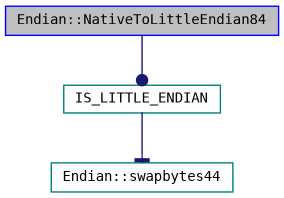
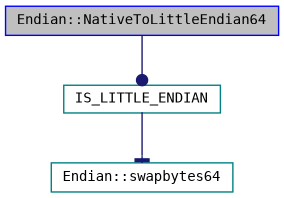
  digraph {
    fontname="DejaVu Sans Mono"
    rankdir=TB
    node [color=teal fillcolor=white fontname="DejaVu Sans Mono" fontsize=10 shape=record style=filled]
    edge [color=midnightblue fontname="DejaVu Sans Mono" fontsize=10 labelfontname=Helvetica labelfontsize=10 style=solid]
-   n1 [color=blue fillcolor=grey75 fontcolor=black height=0.2 label="Endian::NativeToLittleEndian84" width=0.4]
+   n1 [color=blue fillcolor=grey75 fontcolor=black height=0.2 label="Endian::NativeToLittleEndian64" width=0.4]
    n2 [height=0.2 label=IS_LITTLE_ENDIAN width=0.4]
-   n3 [height=0.2 label="Endian::swapbytes44" width=0.4]
+   n3 [height=0.2 label="Endian::swapbytes64" width=0.4]
    n1 -> n2 [arrowhead=dot]
    n2 -> n3 [arrowhead=tee]
  }
